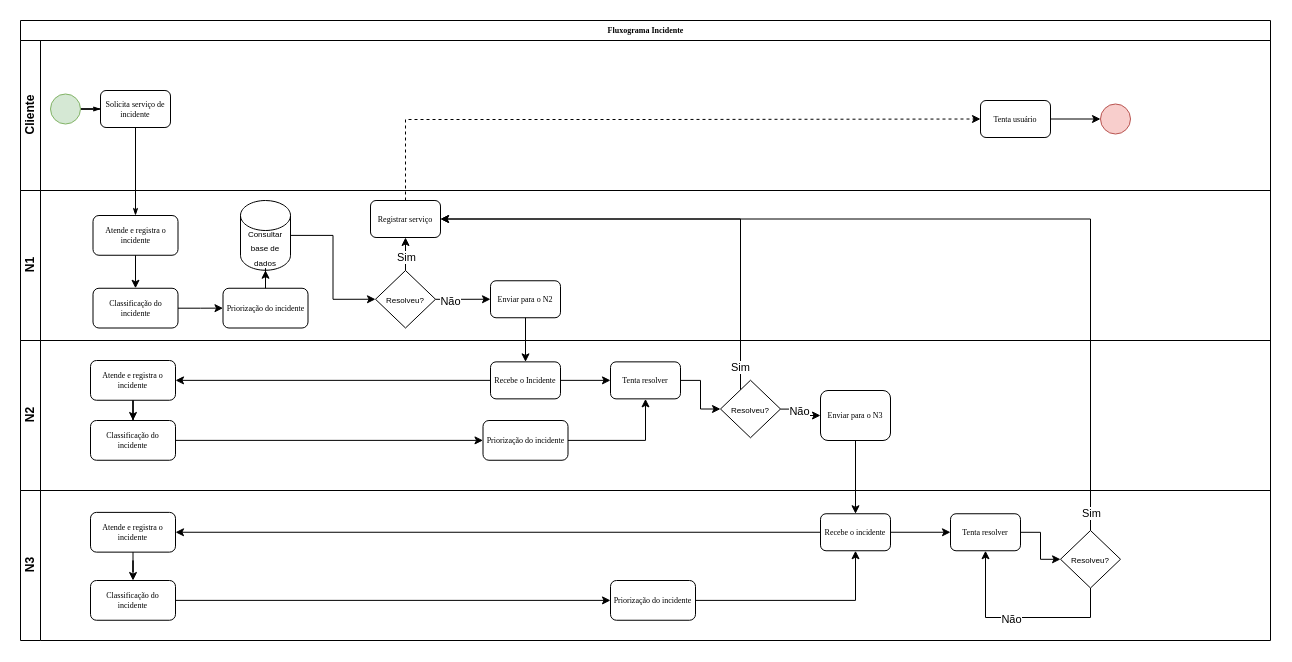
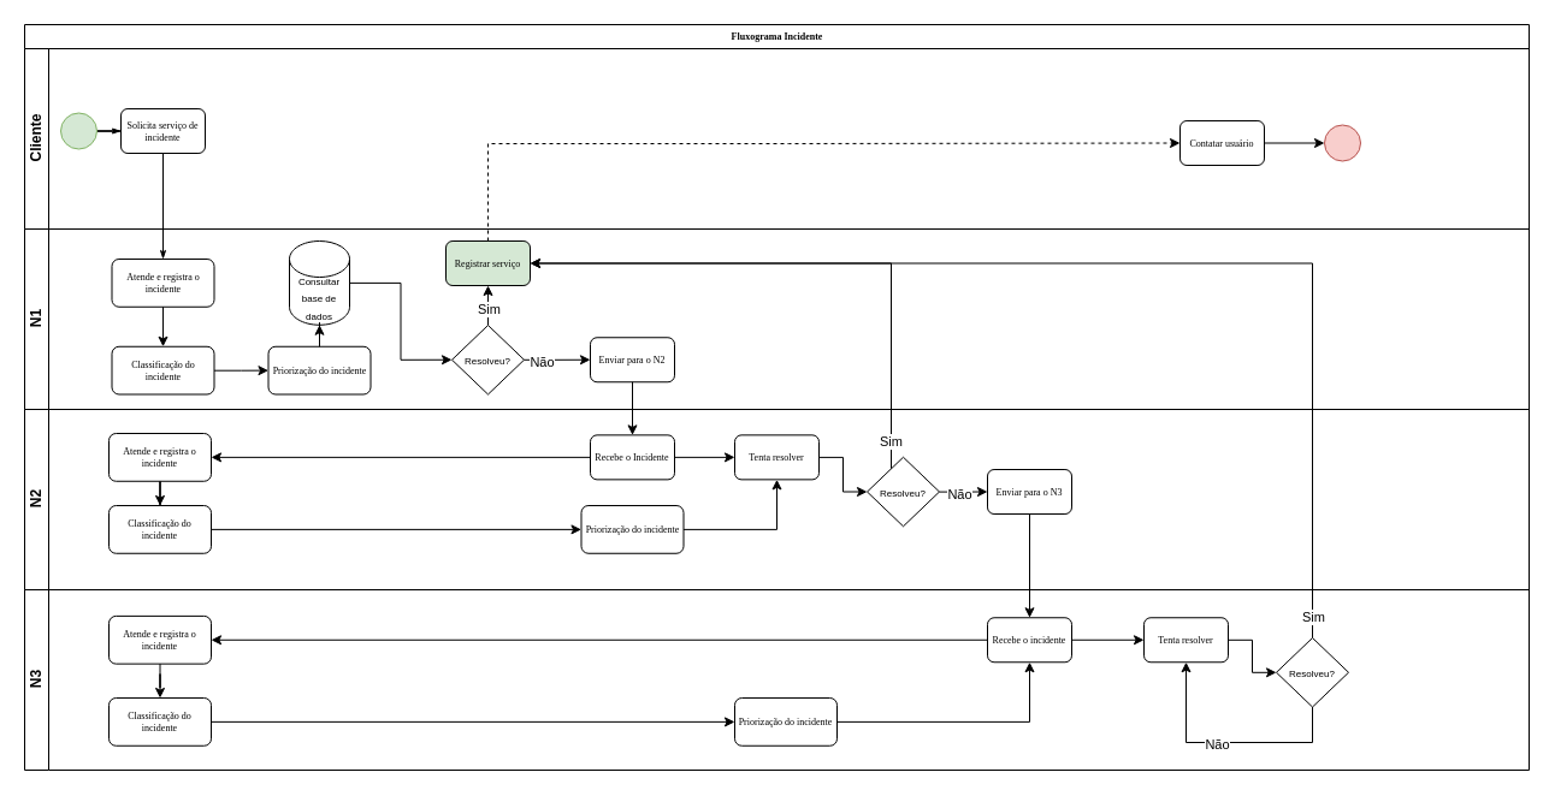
  <mxCell id="0" />
  <mxCell id="1" parent="0" />
  <mxCell id="2" value="Fluxograma Incidente" style="swimlane;html=1;childLayout=stackLayout;horizontal=1;startSize=20;horizontalStack=0;rounded=0;shadow=0;labelBackgroundColor=none;strokeWidth=1;fontFamily=Verdana;fontSize=8;align=center;" parent="1" vertex="1"><mxGeometry x="20" y="20" width="1250" height="470" as="geometry"><mxRectangle x="180" y="70" width="60" height="20" as="alternateBounds" /></mxGeometry></mxCell>
  <mxCell id="3" style="edgeStyle=orthogonalEdgeStyle;rounded=0;html=1;labelBackgroundColor=none;startArrow=none;startFill=0;startSize=5;endArrow=classicThin;endFill=1;endSize=5;jettySize=auto;orthogonalLoop=1;strokeWidth=1;fontFamily=Verdana;fontSize=8;entryX=0.5;entryY=0;entryDx=0;entryDy=0;" parent="2" source="7" target="21" edge="1"><mxGeometry relative="1" as="geometry"><mxPoint x="155" y="257.75" as="targetPoint" /></mxGeometry></mxCell>
  <mxCell id="4" value="Cliente" style="swimlane;html=1;startSize=20;horizontal=0;" parent="2" vertex="1"><mxGeometry y="20" width="1250" height="150" as="geometry" /></mxCell>
  <mxCell id="5" style="edgeStyle=orthogonalEdgeStyle;rounded=0;html=1;labelBackgroundColor=none;startArrow=none;startFill=0;startSize=5;endArrow=classicThin;endFill=1;endSize=5;jettySize=auto;orthogonalLoop=1;strokeWidth=1;fontFamily=Verdana;fontSize=8" parent="4" source="6" target="7" edge="1"><mxGeometry relative="1" as="geometry" /></mxCell>
  <mxCell id="6" value="" style="ellipse;whiteSpace=wrap;html=1;rounded=0;shadow=0;labelBackgroundColor=none;strokeWidth=1;fontFamily=Verdana;fontSize=8;align=center;fillColor=#d5e8d4;strokeColor=#82b366;" parent="4" vertex="1"><mxGeometry x="30" y="53.5" width="30" height="30" as="geometry" /></mxCell>
  <mxCell id="7" value="Solicita serviço de incidente" style="rounded=1;whiteSpace=wrap;html=1;shadow=0;labelBackgroundColor=none;strokeWidth=1;fontFamily=Verdana;fontSize=8;align=center;" parent="4" vertex="1"><mxGeometry x="80" y="50.0" width="70" height="37" as="geometry" /></mxCell>
  <mxCell id="8" style="edgeStyle=orthogonalEdgeStyle;rounded=0;orthogonalLoop=1;jettySize=auto;html=1;entryX=0;entryY=0.5;entryDx=0;entryDy=0;" edge="1" parent="4" source="9" target="10"><mxGeometry relative="1" as="geometry" /></mxCell>
- <mxCell id="9" value="Tenta usuário" style="rounded=1;whiteSpace=wrap;html=1;shadow=0;labelBackgroundColor=none;strokeWidth=1;fontFamily=Verdana;fontSize=8;align=center;" vertex="1" parent="4"><mxGeometry x="960" y="60.0" width="70" height="37" as="geometry" /></mxCell>
+ <mxCell id="9" value="Contatar usuário" style="rounded=1;whiteSpace=wrap;html=1;shadow=0;labelBackgroundColor=none;strokeWidth=1;fontFamily=Verdana;fontSize=8;align=center;" vertex="1" parent="4"><mxGeometry x="960" y="60.0" width="70" height="37" as="geometry" /></mxCell>
  <mxCell id="10" value="" style="ellipse;whiteSpace=wrap;html=1;rounded=0;shadow=0;labelBackgroundColor=none;strokeWidth=1;fontFamily=Verdana;fontSize=8;align=center;fillColor=#f8cecc;strokeColor=#b85450;" vertex="1" parent="4"><mxGeometry x="1080" y="63.5" width="30" height="30" as="geometry" /></mxCell>
  <mxCell id="11" value="N1" style="swimlane;html=1;startSize=20;horizontal=0;" parent="2" vertex="1"><mxGeometry y="170" width="1250" height="150" as="geometry" /></mxCell>
  <mxCell id="12" style="edgeStyle=orthogonalEdgeStyle;rounded=0;orthogonalLoop=1;jettySize=auto;html=1;entryX=0;entryY=0.5;entryDx=0;entryDy=0;" edge="1" parent="11" source="14" target="20"><mxGeometry relative="1" as="geometry" /></mxCell>
  <mxCell id="13" value="Não" style="edgeLabel;html=1;align=center;verticalAlign=middle;resizable=0;points=[];" vertex="1" connectable="0" parent="12"><mxGeometry x="-0.454" y="-2" relative="1" as="geometry"><mxPoint as="offset" /></mxGeometry></mxCell>
  <mxCell id="14" value="&lt;font style=&quot;font-size: 8px;&quot;&gt;Resolveu?&lt;/font&gt;" style="rhombus;whiteSpace=wrap;html=1;" vertex="1" parent="11"><mxGeometry x="355" y="80" width="60" height="57.5" as="geometry" /></mxCell>
- <mxCell id="15" value="Registrar serviço" style="rounded=1;whiteSpace=wrap;html=1;shadow=0;labelBackgroundColor=none;strokeWidth=1;fontFamily=Verdana;fontSize=8;align=center;" vertex="1" parent="11"><mxGeometry x="350" y="10.0" width="70" height="37" as="geometry" /></mxCell>
+ <mxCell id="15" value="Registrar serviço" style="rounded=1;whiteSpace=wrap;html=1;shadow=0;labelBackgroundColor=none;strokeWidth=1;fontFamily=Verdana;fontSize=8;align=center;fillColor=#d5e8d4;" vertex="1" parent="11"><mxGeometry x="350" y="10.0" width="70" height="37" as="geometry" /></mxCell>
  <mxCell id="16" style="edgeStyle=orthogonalEdgeStyle;rounded=0;orthogonalLoop=1;jettySize=auto;html=1;" edge="1" parent="11" source="14" target="15"><mxGeometry relative="1" as="geometry"><mxPoint x="255" y="30" as="targetPoint" /></mxGeometry></mxCell>
  <mxCell id="17" value="Sim" style="edgeLabel;html=1;align=center;verticalAlign=middle;resizable=0;points=[];" vertex="1" connectable="0" parent="16"><mxGeometry x="-0.396" relative="1" as="geometry"><mxPoint as="offset" /></mxGeometry></mxCell>
  <mxCell id="18" style="edgeStyle=orthogonalEdgeStyle;rounded=0;orthogonalLoop=1;jettySize=auto;html=1;entryX=0;entryY=0.5;entryDx=0;entryDy=0;" edge="1" parent="11" source="19" target="14"><mxGeometry relative="1" as="geometry" /></mxCell>
  <mxCell id="19" value="&lt;font style=&quot;font-size: 8px;&quot;&gt;Consultar base de dados&lt;/font&gt;" style="shape=cylinder3;whiteSpace=wrap;html=1;boundedLbl=1;backgroundOutline=1;size=15;" vertex="1" parent="11"><mxGeometry x="220" y="10" width="50" height="69.75" as="geometry" /></mxCell>
  <mxCell id="20" value="Enviar para o N2" style="rounded=1;whiteSpace=wrap;html=1;shadow=0;labelBackgroundColor=none;strokeWidth=1;fontFamily=Verdana;fontSize=8;align=center;" vertex="1" parent="11"><mxGeometry x="470" y="90.25" width="70" height="37" as="geometry" /></mxCell>
  <mxCell id="21" value="Atende e registra o incidente" style="rounded=1;whiteSpace=wrap;html=1;shadow=0;labelBackgroundColor=none;strokeWidth=1;fontFamily=Verdana;fontSize=8;align=center;" vertex="1" parent="11"><mxGeometry x="72.5" y="25" width="85" height="39.75" as="geometry" /></mxCell>
  <mxCell id="22" style="edgeStyle=orthogonalEdgeStyle;rounded=0;orthogonalLoop=1;jettySize=auto;html=1;entryX=0;entryY=0.5;entryDx=0;entryDy=0;" edge="1" parent="11" source="23" target="26"><mxGeometry relative="1" as="geometry" /></mxCell>
  <mxCell id="23" value="Classificação do incidente" style="rounded=1;whiteSpace=wrap;html=1;shadow=0;labelBackgroundColor=none;strokeWidth=1;fontFamily=Verdana;fontSize=8;align=center;" vertex="1" parent="11"><mxGeometry x="72.5" y="97.75" width="85" height="39.75" as="geometry" /></mxCell>
  <mxCell id="24" style="edgeStyle=orthogonalEdgeStyle;rounded=0;orthogonalLoop=1;jettySize=auto;html=1;entryX=0.5;entryY=0;entryDx=0;entryDy=0;" edge="1" parent="11" source="21" target="23"><mxGeometry relative="1" as="geometry" /></mxCell>
  <mxCell id="25" style="edgeStyle=orthogonalEdgeStyle;rounded=0;orthogonalLoop=1;jettySize=auto;html=1;" edge="1" parent="11" source="26" target="19"><mxGeometry relative="1" as="geometry" /></mxCell>
  <mxCell id="26" value="Priorização do incidente" style="rounded=1;whiteSpace=wrap;html=1;shadow=0;labelBackgroundColor=none;strokeWidth=1;fontFamily=Verdana;fontSize=8;align=center;" vertex="1" parent="11"><mxGeometry x="202.5" y="97.75" width="85" height="39.75" as="geometry" /></mxCell>
  <mxCell id="27" style="edgeStyle=orthogonalEdgeStyle;rounded=0;orthogonalLoop=1;jettySize=auto;html=1;" edge="1" parent="2" source="20" target="34"><mxGeometry relative="1" as="geometry" /></mxCell>
  <mxCell id="28" style="edgeStyle=orthogonalEdgeStyle;rounded=0;orthogonalLoop=1;jettySize=auto;html=1;entryX=1;entryY=0.5;entryDx=0;entryDy=0;" edge="1" parent="2" source="37" target="15"><mxGeometry relative="1" as="geometry"><Array as="points"><mxPoint x="720" y="199" /></Array></mxGeometry></mxCell>
  <mxCell id="29" value="Sim" style="edgeLabel;html=1;align=center;verticalAlign=middle;resizable=0;points=[];" vertex="1" connectable="0" parent="28"><mxGeometry x="-0.904" y="1" relative="1" as="geometry"><mxPoint as="offset" /></mxGeometry></mxCell>
  <mxCell id="30" style="edgeStyle=orthogonalEdgeStyle;rounded=0;orthogonalLoop=1;jettySize=auto;html=1;entryX=0;entryY=0.5;entryDx=0;entryDy=0;dashed=1;" edge="1" parent="2" source="15" target="9"><mxGeometry relative="1" as="geometry"><Array as="points"><mxPoint x="385" y="99" /><mxPoint x="635" y="99" /></Array></mxGeometry></mxCell>
  <mxCell id="31" value="N2" style="swimlane;html=1;startSize=20;horizontal=0;" parent="2" vertex="1"><mxGeometry y="320" width="1250" height="150" as="geometry" /></mxCell>
  <mxCell id="32" style="edgeStyle=orthogonalEdgeStyle;rounded=0;orthogonalLoop=1;jettySize=auto;html=1;" edge="1" parent="31" source="34" target="40"><mxGeometry relative="1" as="geometry" /></mxCell>
  <mxCell id="33" style="edgeStyle=orthogonalEdgeStyle;rounded=0;orthogonalLoop=1;jettySize=auto;html=1;" edge="1" parent="31" source="34" target="41"><mxGeometry relative="1" as="geometry" /></mxCell>
  <mxCell id="34" value="Recebe o Incidente" style="rounded=1;whiteSpace=wrap;html=1;shadow=0;labelBackgroundColor=none;strokeWidth=1;fontFamily=Verdana;fontSize=8;align=center;" vertex="1" parent="31"><mxGeometry x="470" y="21.37" width="70" height="37" as="geometry" /></mxCell>
  <mxCell id="35" style="edgeStyle=orthogonalEdgeStyle;rounded=0;orthogonalLoop=1;jettySize=auto;html=1;" edge="1" parent="31" source="37" target="38"><mxGeometry relative="1" as="geometry" /></mxCell>
  <mxCell id="36" value="Não" style="edgeLabel;html=1;align=center;verticalAlign=middle;resizable=0;points=[];" vertex="1" connectable="0" parent="35"><mxGeometry x="-0.178" y="-2" relative="1" as="geometry"><mxPoint as="offset" /></mxGeometry></mxCell>
  <mxCell id="37" value="&lt;font style=&quot;font-size: 8px;&quot;&gt;Resolveu?&lt;/font&gt;" style="rhombus;whiteSpace=wrap;html=1;" vertex="1" parent="31"><mxGeometry x="700" y="39.75" width="60" height="57.5" as="geometry" /></mxCell>
- <mxCell id="38" value="Enviar para o N3" style="rounded=1;whiteSpace=wrap;html=1;shadow=0;labelBackgroundColor=none;strokeWidth=1;fontFamily=Verdana;fontSize=8;align=center;" vertex="1" parent="31"><mxGeometry x="800" y="50.0" width="70" height="50" as="geometry" /></mxCell>
+ <mxCell id="38" value="Enviar para o N3" style="rounded=1;whiteSpace=wrap;html=1;shadow=0;labelBackgroundColor=none;strokeWidth=1;fontFamily=Verdana;fontSize=8;align=center;" vertex="1" parent="31"><mxGeometry x="800" y="50.0" width="70" height="37" as="geometry" /></mxCell>
  <mxCell id="39" style="edgeStyle=orthogonalEdgeStyle;rounded=0;orthogonalLoop=1;jettySize=auto;html=1;entryX=0;entryY=0.5;entryDx=0;entryDy=0;" edge="1" parent="31" source="40" target="37"><mxGeometry relative="1" as="geometry" /></mxCell>
  <mxCell id="40" value="Tenta resolver" style="rounded=1;whiteSpace=wrap;html=1;shadow=0;labelBackgroundColor=none;strokeWidth=1;fontFamily=Verdana;fontSize=8;align=center;" vertex="1" parent="31"><mxGeometry x="590" y="21.37" width="70" height="37" as="geometry" /></mxCell>
  <mxCell id="41" value="Atende e registra o incidente" style="rounded=1;whiteSpace=wrap;html=1;shadow=0;labelBackgroundColor=none;strokeWidth=1;fontFamily=Verdana;fontSize=8;align=center;" vertex="1" parent="31"><mxGeometry x="70" y="20" width="85" height="39.75" as="geometry" /></mxCell>
  <mxCell id="42" style="edgeStyle=orthogonalEdgeStyle;rounded=0;orthogonalLoop=1;jettySize=auto;html=1;" edge="1" parent="31" source="43" target="46"><mxGeometry relative="1" as="geometry" /></mxCell>
  <mxCell id="43" value="Classificação do incidente" style="rounded=1;whiteSpace=wrap;html=1;shadow=0;labelBackgroundColor=none;strokeWidth=1;fontFamily=Verdana;fontSize=8;align=center;" vertex="1" parent="31"><mxGeometry x="70" y="80" width="85" height="39.75" as="geometry" /></mxCell>
  <mxCell id="44" style="edgeStyle=orthogonalEdgeStyle;rounded=0;orthogonalLoop=1;jettySize=auto;html=1;" edge="1" parent="31" source="41" target="43"><mxGeometry relative="1" as="geometry" /></mxCell>
  <mxCell id="45" style="edgeStyle=orthogonalEdgeStyle;rounded=0;orthogonalLoop=1;jettySize=auto;html=1;entryX=0.5;entryY=1;entryDx=0;entryDy=0;" edge="1" parent="31" source="46" target="40"><mxGeometry relative="1" as="geometry"><Array as="points"><mxPoint x="625" y="100" /></Array></mxGeometry></mxCell>
  <mxCell id="46" value="Priorização do incidente" style="rounded=1;whiteSpace=wrap;html=1;shadow=0;labelBackgroundColor=none;strokeWidth=1;fontFamily=Verdana;fontSize=8;align=center;" vertex="1" parent="31"><mxGeometry x="462.5" y="80" width="85" height="39.75" as="geometry" /></mxCell>
  <mxCell id="47" value="N3" style="swimlane;html=1;startSize=20;horizontal=0;" vertex="1" parent="1"><mxGeometry x="20" y="490" width="1250" height="150" as="geometry" /></mxCell>
  <mxCell id="48" style="edgeStyle=orthogonalEdgeStyle;rounded=0;orthogonalLoop=1;jettySize=auto;html=1;" edge="1" parent="47" source="50" target="55"><mxGeometry relative="1" as="geometry" /></mxCell>
  <mxCell id="49" style="edgeStyle=orthogonalEdgeStyle;rounded=0;orthogonalLoop=1;jettySize=auto;html=1;" edge="1" parent="47" source="50" target="56"><mxGeometry relative="1" as="geometry" /></mxCell>
  <mxCell id="50" value="Recebe o incidente" style="rounded=1;whiteSpace=wrap;html=1;shadow=0;labelBackgroundColor=none;strokeWidth=1;fontFamily=Verdana;fontSize=8;align=center;" vertex="1" parent="47"><mxGeometry x="800" y="23.25" width="70" height="37" as="geometry" /></mxCell>
  <mxCell id="51" style="edgeStyle=orthogonalEdgeStyle;rounded=0;orthogonalLoop=1;jettySize=auto;html=1;entryX=0.5;entryY=1;entryDx=0;entryDy=0;" edge="1" parent="47" source="53" target="55"><mxGeometry relative="1" as="geometry"><Array as="points"><mxPoint x="1070" y="127" /><mxPoint x="965" y="127" /></Array></mxGeometry></mxCell>
  <mxCell id="52" value="Não" style="edgeLabel;html=1;align=center;verticalAlign=middle;resizable=0;points=[];" vertex="1" connectable="0" parent="51"><mxGeometry x="0.084" y="1" relative="1" as="geometry"><mxPoint as="offset" /></mxGeometry></mxCell>
  <mxCell id="53" value="&lt;font style=&quot;font-size: 8px;&quot;&gt;Resolveu?&lt;/font&gt;" style="rhombus;whiteSpace=wrap;html=1;" vertex="1" parent="47"><mxGeometry x="1040" y="40" width="60" height="57.5" as="geometry" /></mxCell>
  <mxCell id="54" style="edgeStyle=orthogonalEdgeStyle;rounded=0;orthogonalLoop=1;jettySize=auto;html=1;" edge="1" parent="47" source="55" target="53"><mxGeometry relative="1" as="geometry" /></mxCell>
  <mxCell id="55" value="Tenta resolver" style="rounded=1;whiteSpace=wrap;html=1;shadow=0;labelBackgroundColor=none;strokeWidth=1;fontFamily=Verdana;fontSize=8;align=center;" vertex="1" parent="47"><mxGeometry x="930" y="23.25" width="70" height="37" as="geometry" /></mxCell>
  <mxCell id="56" value="Atende e registra o incidente" style="rounded=1;whiteSpace=wrap;html=1;shadow=0;labelBackgroundColor=none;strokeWidth=1;fontFamily=Verdana;fontSize=8;align=center;" vertex="1" parent="47"><mxGeometry x="70" y="21.88" width="85" height="39.75" as="geometry" /></mxCell>
  <mxCell id="57" style="edgeStyle=orthogonalEdgeStyle;rounded=0;orthogonalLoop=1;jettySize=auto;html=1;entryX=0;entryY=0.5;entryDx=0;entryDy=0;" edge="1" parent="47" source="58" target="61"><mxGeometry relative="1" as="geometry" /></mxCell>
  <mxCell id="58" value="Classificação do incidente" style="rounded=1;whiteSpace=wrap;html=1;shadow=0;labelBackgroundColor=none;strokeWidth=1;fontFamily=Verdana;fontSize=8;align=center;" vertex="1" parent="47"><mxGeometry x="70" y="90" width="85" height="39.75" as="geometry" /></mxCell>
  <mxCell id="59" style="edgeStyle=orthogonalEdgeStyle;rounded=0;orthogonalLoop=1;jettySize=auto;html=1;entryX=0.5;entryY=0;entryDx=0;entryDy=0;" edge="1" parent="47" source="56" target="58"><mxGeometry relative="1" as="geometry" /></mxCell>
  <mxCell id="60" style="edgeStyle=orthogonalEdgeStyle;rounded=0;orthogonalLoop=1;jettySize=auto;html=1;entryX=0.5;entryY=1;entryDx=0;entryDy=0;" edge="1" parent="47" source="61" target="50"><mxGeometry relative="1" as="geometry" /></mxCell>
  <mxCell id="61" value="Priorização do incidente" style="rounded=1;whiteSpace=wrap;html=1;shadow=0;labelBackgroundColor=none;strokeWidth=1;fontFamily=Verdana;fontSize=8;align=center;" vertex="1" parent="47"><mxGeometry x="590" y="90" width="85" height="39.75" as="geometry" /></mxCell>
  <mxCell id="62" style="edgeStyle=orthogonalEdgeStyle;rounded=0;orthogonalLoop=1;jettySize=auto;html=1;" edge="1" parent="1" source="38" target="50"><mxGeometry relative="1" as="geometry" /></mxCell>
  <mxCell id="63" style="edgeStyle=orthogonalEdgeStyle;rounded=0;orthogonalLoop=1;jettySize=auto;html=1;entryX=1;entryY=0.5;entryDx=0;entryDy=0;" edge="1" parent="1" source="53" target="15"><mxGeometry relative="1" as="geometry"><Array as="points"><mxPoint x="1090" y="219" /></Array></mxGeometry></mxCell>
  <mxCell id="64" value="Sim" style="edgeLabel;html=1;align=center;verticalAlign=middle;resizable=0;points=[];" vertex="1" connectable="0" parent="63"><mxGeometry x="-0.963" relative="1" as="geometry"><mxPoint as="offset" /></mxGeometry></mxCell>
